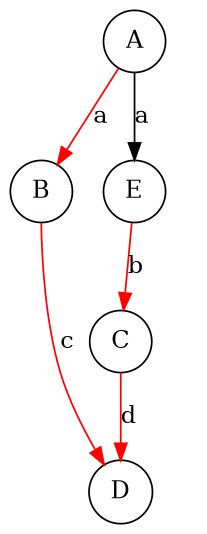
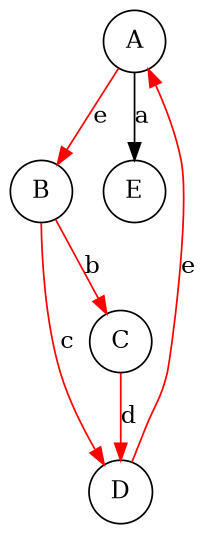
  digraph {
    node [shape=circle]
    edge [color=red]
    n1 [label=A]
    n2 [label=B]
    n3 [label=E]
    n4 [label=C]
    n5 [label=D]
    subgraph sub_1 {
      rank=same
    }
-   n1 -> n2 [label=a]
+   n1 -> n2 [label=e]
    n1 -> n3 [label=a color=""]
-   n3 -> n4 [label=b]
+   n2 -> n4 [label=b]
    n2 -> n5 [label=c]
    n4 -> n5 [label=d]
+   n5 -> n1 [label=e]
  }
